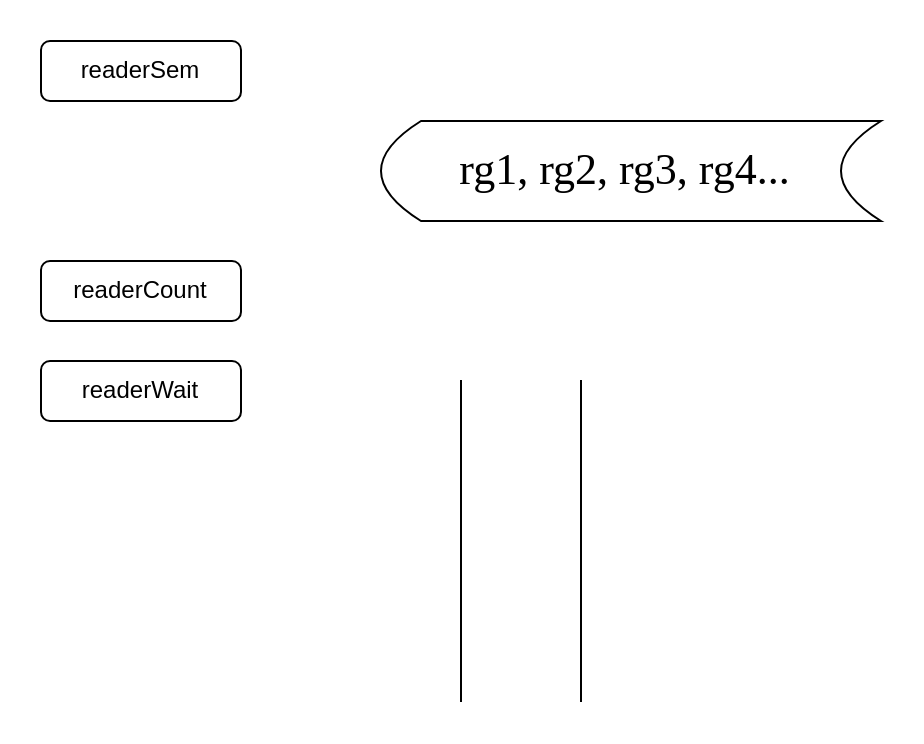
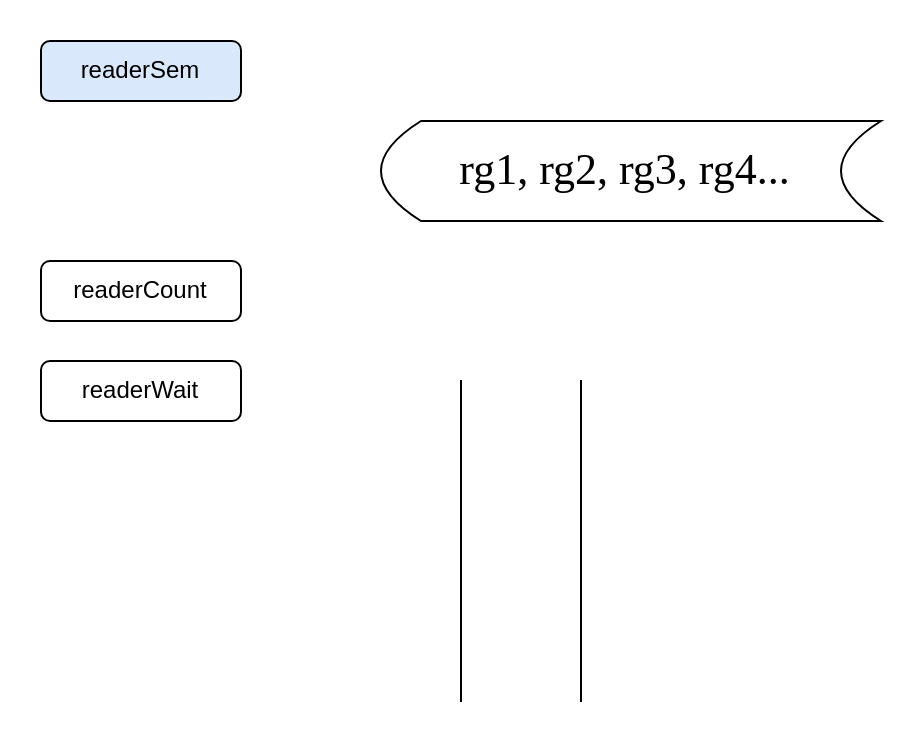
  <mxCell id="0" />
  <mxCell id="1" parent="0" />
- <mxCell id="2" value="readerSem" style="rounded=1;whiteSpace=wrap;html=1;flipV=0;" vertex="1" parent="1"><mxGeometry x="20" y="20" width="100" height="30" as="geometry" /></mxCell>
+ <mxCell id="2" value="readerSem" style="rounded=1;whiteSpace=wrap;html=1;flipV=0;fillColor=#dae8fc;" vertex="1" parent="1"><mxGeometry x="20" y="20" width="100" height="30" as="geometry" /></mxCell>
  <mxCell id="3" value="&lt;span style=&quot;&quot;&gt;&lt;font style=&quot;font-size: 22px;&quot;&gt;rg1, rg2, rg3, rg4...&amp;nbsp;&lt;/font&gt;&lt;/span&gt;" style="shape=dataStorage;whiteSpace=wrap;html=1;fixedSize=1;fontFamily=Times New Roman;fontSize=12;" vertex="1" parent="1"><mxGeometry x="190" y="60" width="250" height="50" as="geometry" /></mxCell>
  <mxCell id="4" value="readerWait" style="rounded=1;whiteSpace=wrap;html=1;flipV=0;" vertex="1" parent="1"><mxGeometry x="20" y="180" width="100" height="30" as="geometry" /></mxCell>
  <mxCell id="5" value="readerCount" style="rounded=1;whiteSpace=wrap;html=1;flipV=0;" vertex="1" parent="1"><mxGeometry x="20" y="130" width="100" height="30" as="geometry" /></mxCell>
  <mxCell id="6" value="" style="shape=partialRectangle;whiteSpace=wrap;html=1;top=0;bottom=0;fillColor=none;fontFamily=Times New Roman;fontSize=22;" vertex="1" parent="1"><mxGeometry x="230" y="190" width="60" height="160" as="geometry" /></mxCell>
